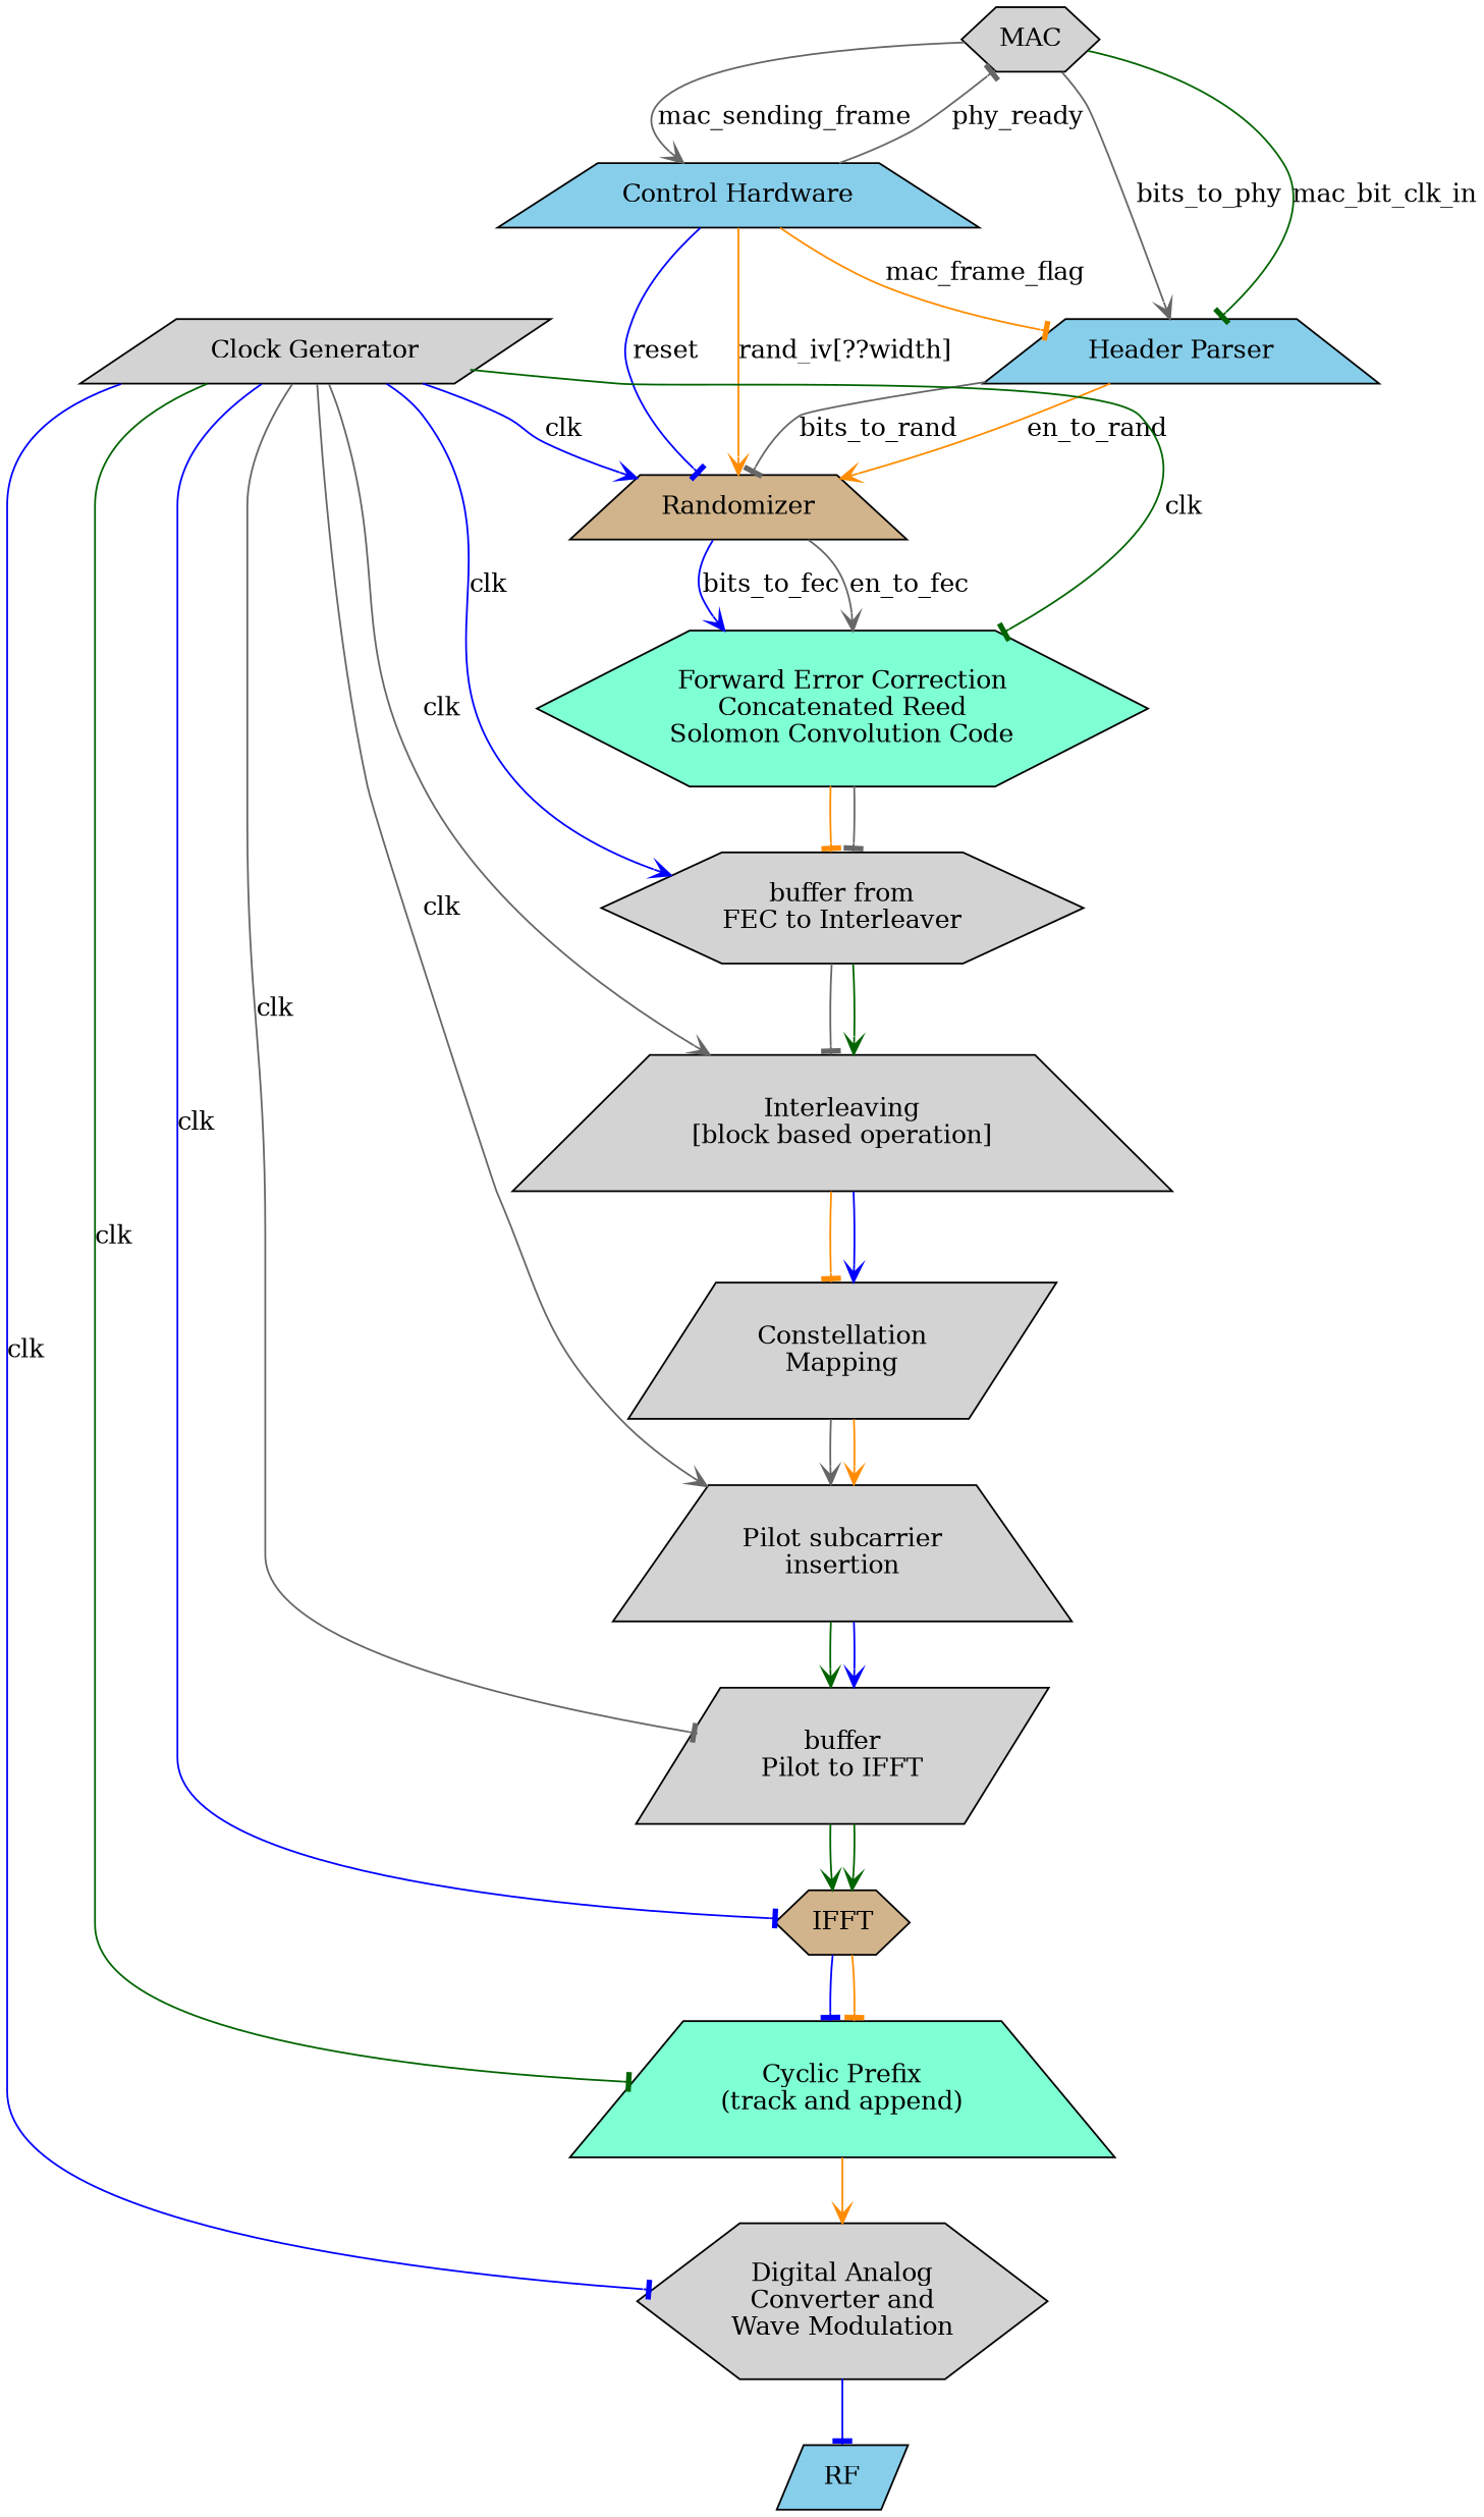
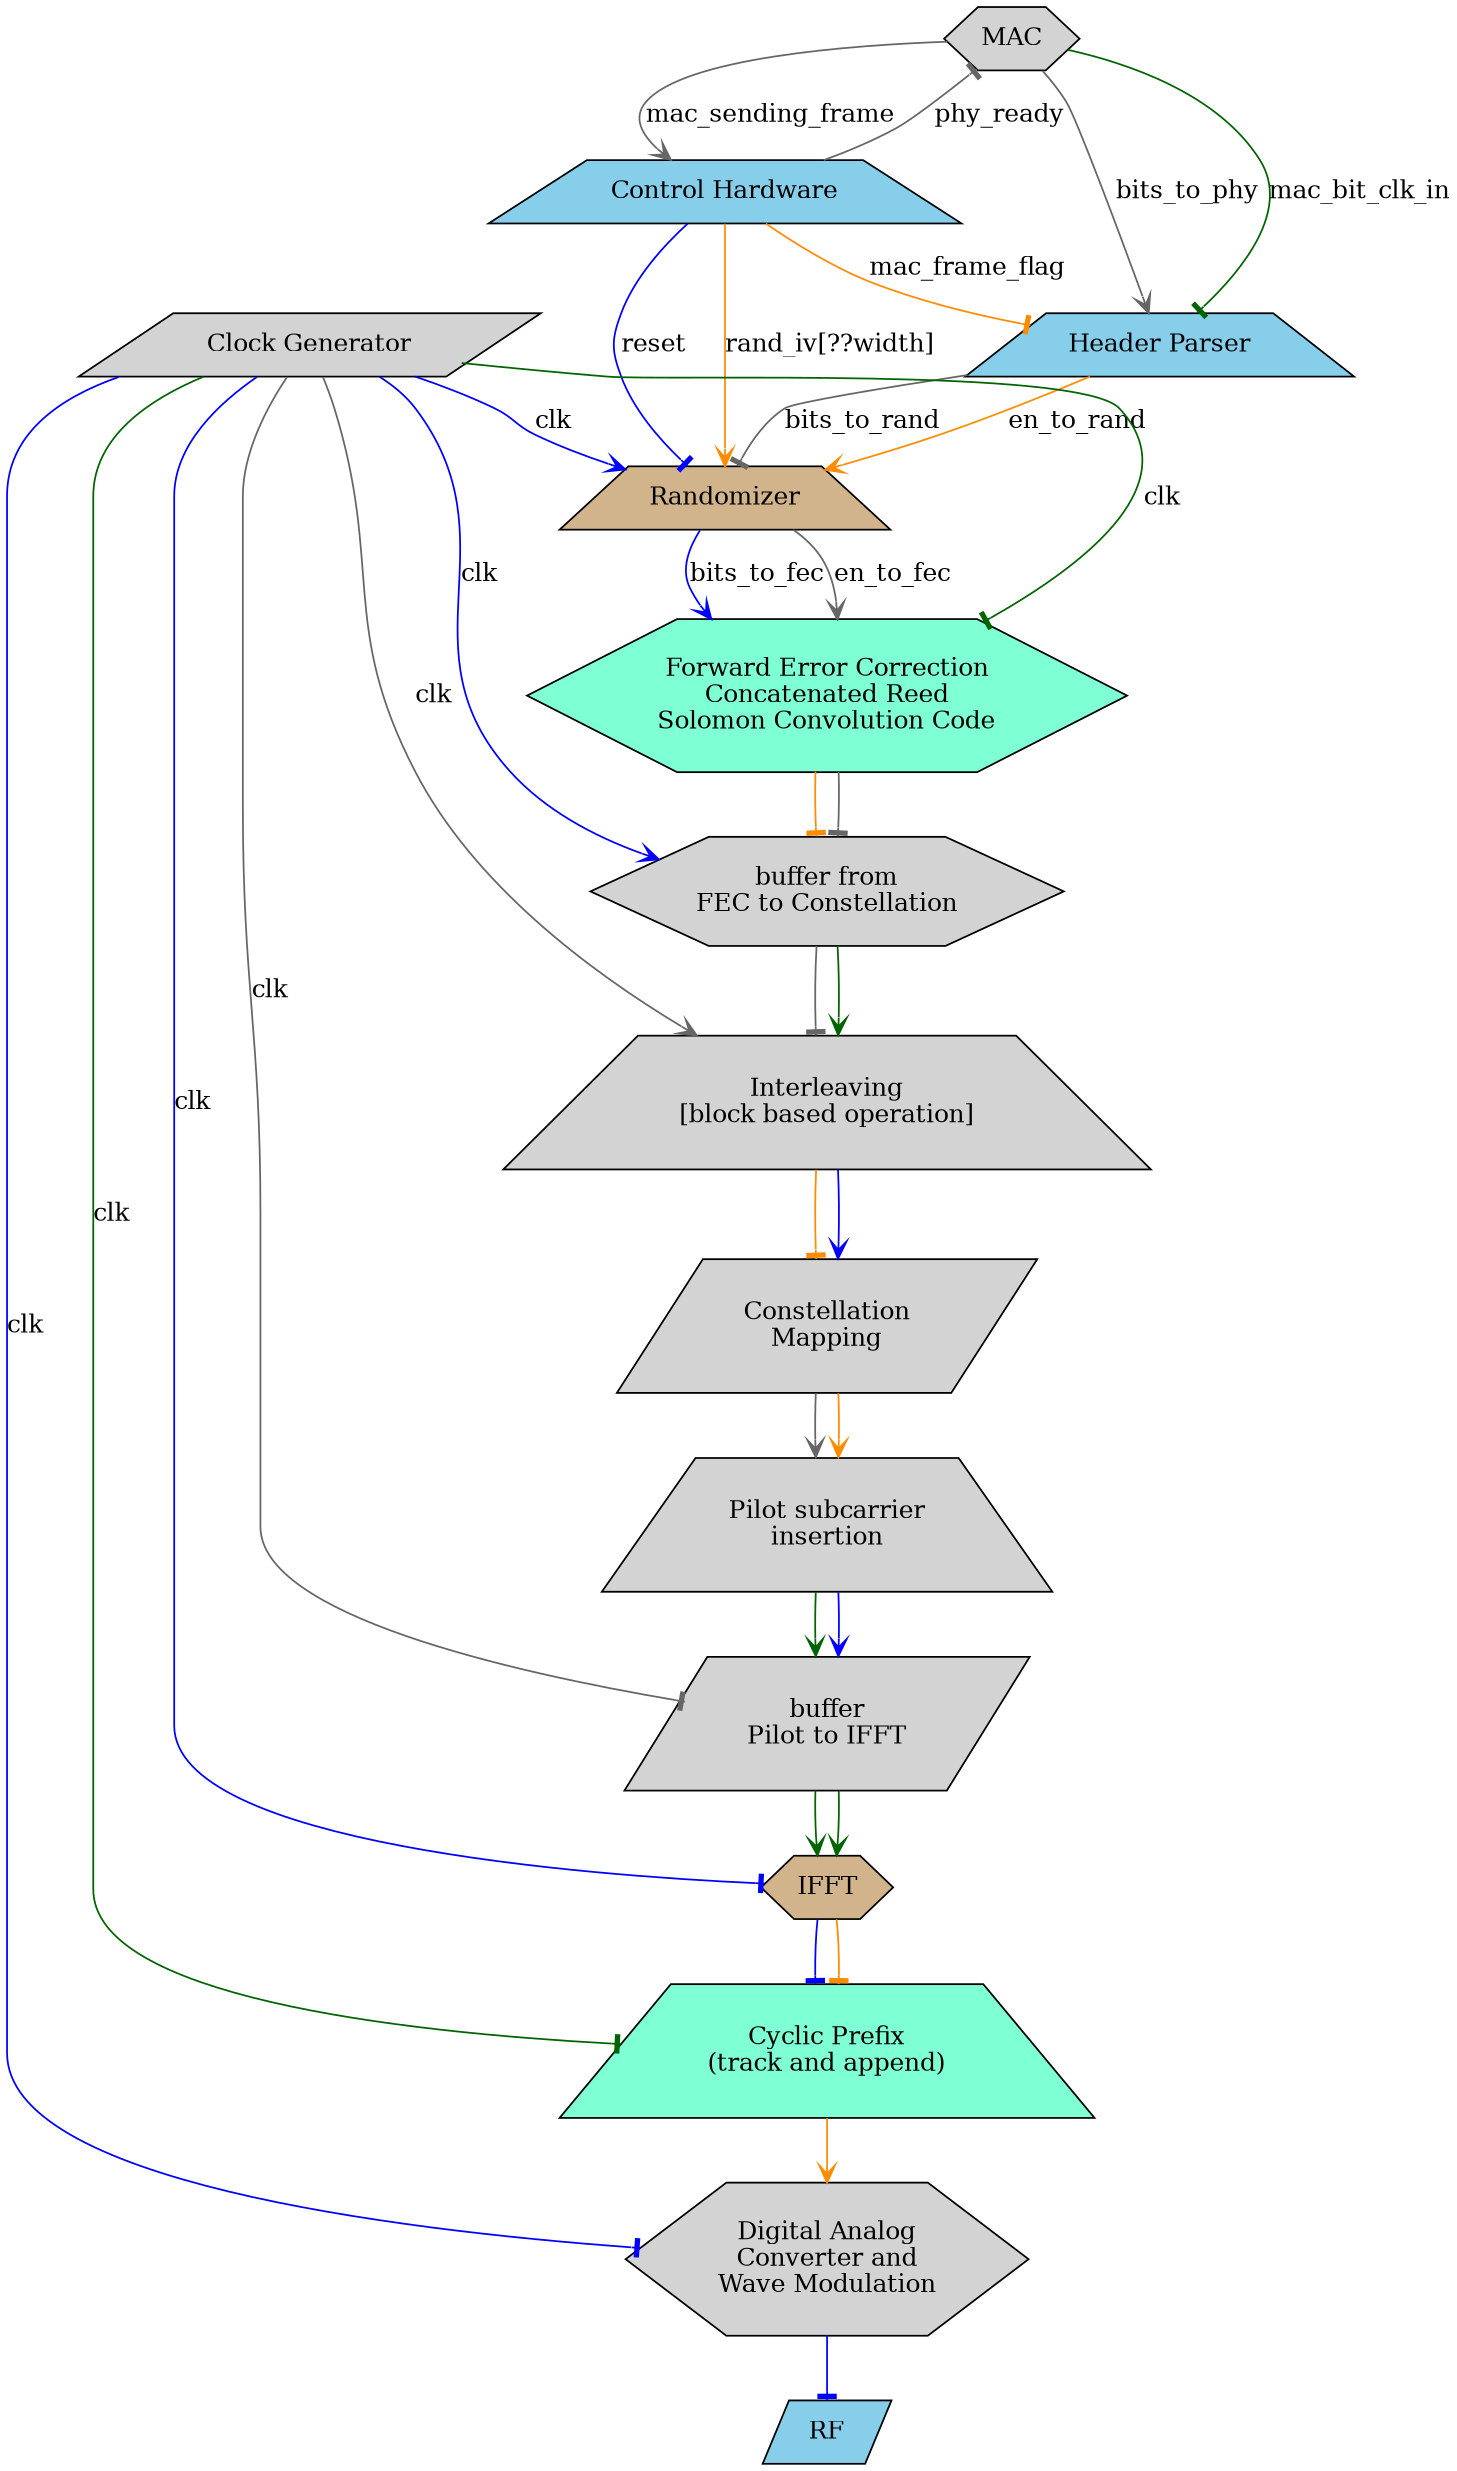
  digraph {
    node [fillcolor=lightgrey shape=trapezium style=filled]
    edge [arrowhead=vee color=gray40 weight=20]
    n1 [label=MAC shape=hexagon]
    n2 [fillcolor=skyblue label="Control Hardware"]
    n3 [fillcolor=skyblue label="Header Parser"]
    n4 [fillcolor=tan label=Randomizer]
    n5 [label="Clock Generator" shape=parallelogram]
    n6 [fillcolor=aquamarine label="Forward Error Correction\nConcatenated Reed\nSolomon Convolution Code" shape=hexagon]
-   n7 [label="buffer from\nFEC to Interleaver" shape=hexagon]
+   n7 [label="buffer from\nFEC to Constellation" shape=hexagon]
    n8 [label="Interleaving\n[block based operation]"]
    n9 [label="Pilot subcarrier\ninsertion"]
    n10 [label="buffer\nPilot to IFFT" shape=parallelogram]
    n11 [fillcolor=tan label=IFFT shape=hexagon]
    n12 [fillcolor=aquamarine label="Cyclic Prefix\n(track and append)"]
    n13 [label="Digital Analog\nConverter and\nWave Modulation" shape=hexagon]
    n14 [label="Constellation\nMapping" shape=parallelogram]
    n15 [fillcolor=skyblue label=RF shape=parallelogram]
    n1 -> n2 [label=mac_sending_frame]
    n1 -> n3 [label=bits_to_phy]
    n1 -> n3 [arrowhead=tee color=darkgreen label=mac_bit_clk_in]
    n2 -> n1 [arrowhead=tee label=phy_ready]
    n2 -> n3 [arrowhead=tee color=darkorange label=mac_frame_flag]
    n2 -> n4 [arrowhead=tee color=blue label=reset]
    n2 -> n4 [color=darkorange label="rand_iv[??width]"]
    n3 -> n4 [arrowhead=tee label=bits_to_rand]
    n3 -> n4 [color=darkorange label=en_to_rand]
    n4 -> n6 [color=blue label=bits_to_fec]
    n4 -> n6 [label=en_to_fec]
    n5 -> n4 [color=blue label=clk weight=1]
    n5 -> n6 [arrowhead=tee color=darkgreen label=clk weight=1]
    n5 -> n7 [color=blue label=clk weight=1]
    n5 -> n8 [label=clk weight=1]
-   n5 -> n9 [label=clk weight=1]
    n5 -> n10 [arrowhead=tee label=clk weight=1]
    n5 -> n11 [arrowhead=tee color=blue label=clk weight=1]
    n5 -> n12 [arrowhead=tee color=darkgreen label=clk weight=1]
    n5 -> n13 [arrowhead=tee color=blue label=clk weight=1]
    n6 -> n7 [arrowhead=tee color=darkorange]
    n6 -> n7 [arrowhead=tee]
    n7 -> n8 [arrowhead=tee]
    n7 -> n8 [color=darkgreen]
    n8 -> n14 [arrowhead=tee color=darkorange]
    n8 -> n14 [color=blue]
    n9 -> n10 [color=darkgreen]
    n9 -> n10 [color=blue]
    n10 -> n11 [color=darkgreen]
    n10 -> n11 [color=darkgreen]
    n11 -> n12 [arrowhead=tee color=blue]
    n11 -> n12 [arrowhead=tee color=darkorange]
    n12 -> n13 [color=darkorange]
    n13 -> n15 [arrowhead=tee color=blue]
    n14 -> n9
    n14 -> n9 [color=darkorange]
  }
